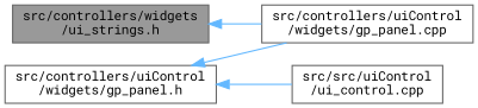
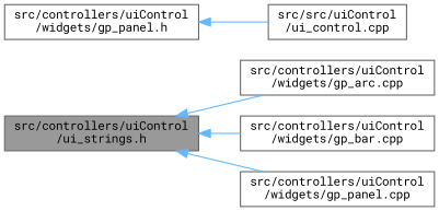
  digraph {
    fontname="Roboto Mono"
    rankdir=LR
    node [color=grey40 fillcolor=white fontname="Roboto Mono" fontsize=10 shape=box style=filled]
    edge [color=steelblue1 dir=back fontname="Roboto Mono" fontsize=10 labelfontname=Helvetica labelfontsize=10 style=solid]
-   n1 [color=gray40 fillcolor=grey60 fontcolor=black height=0.2 label="src/controllers/widgets\l/ui_strings.h" width=0.4]
+   n1 [color=gray40 fillcolor=grey60 fontcolor=black height=0.2 label="src/controllers/uiControl\l/ui_strings.h" width=0.4]
+   n2 [height=0.2 label="src/controllers/uiControl\l/widgets/gp_arc.cpp" width=0.4]
+   n3 [height=0.2 label="src/controllers/uiControl\l/widgets/gp_bar.cpp" width=0.4]
    n4 [height=0.2 label="src/controllers/uiControl\l/widgets/gp_panel.cpp" width=0.4]
    n5 [height=0.2 label="src/controllers/uiControl\l/widgets/gp_panel.h" width=0.4]
    n6 [height=0.2 label="src/src/uiControl\l/ui_control.cpp" width=0.4]
+   n1 -> n2
+   n1 -> n3
    n1 -> n4
-   n5 -> n4
    n5 -> n6
  }
